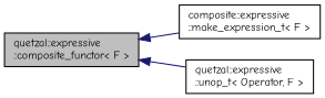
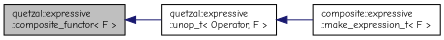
  digraph {
    fontname="Comic Neue"
    rankdir=LR
    node [color=black fillcolor=white fontname="Comic Neue" fontsize=10 shape=record style=filled]
    edge [color=midnightblue dir=back fontname="Comic Neue" fontsize=10 labelfontname=Helvetica labelfontsize=10 style=solid]
    n1 [fillcolor=grey75 fontcolor=black height=0.2 label="quetzal::expressive\l::composite_functor\< F \>" width=0.4]
    n2 [height=0.2 label="composite::expressive\l::make_expression_t\< F \>" width=0.4]
    n3 [height=0.2 label="quetzal::expressive\l::unop_t\< Operator, F \>" width=0.4]
-   n1 -> n2
+   n3 -> n2
    n1 -> n3
  }
